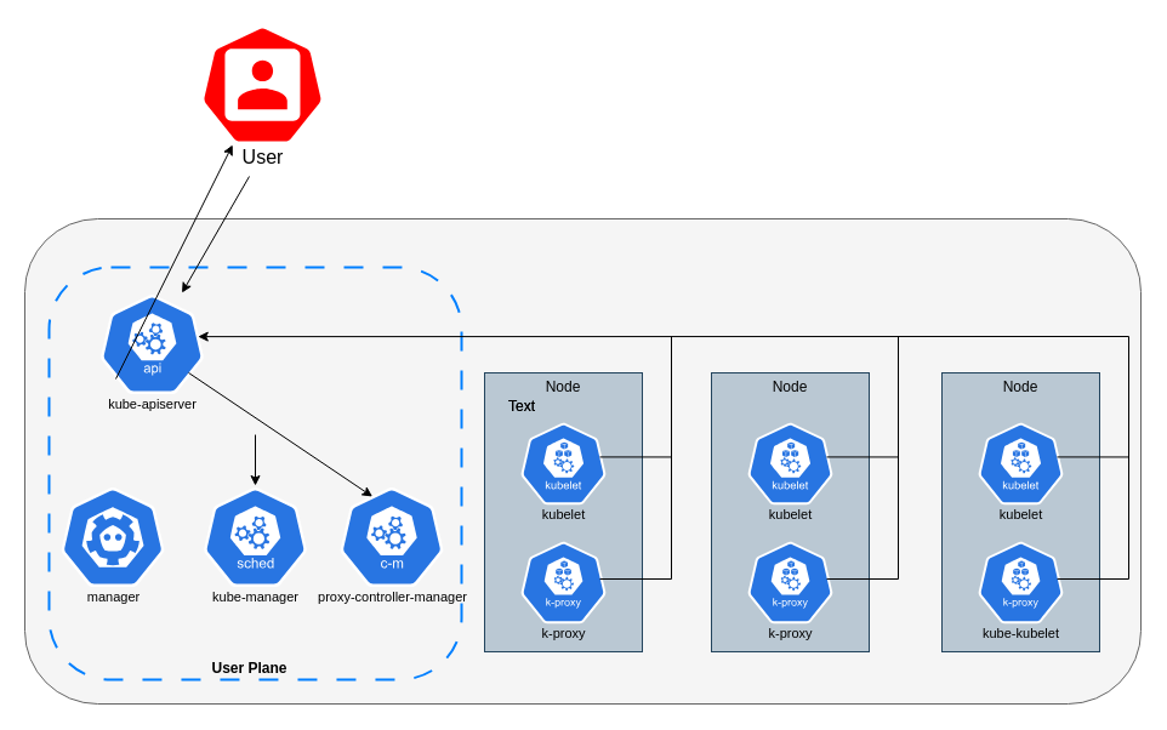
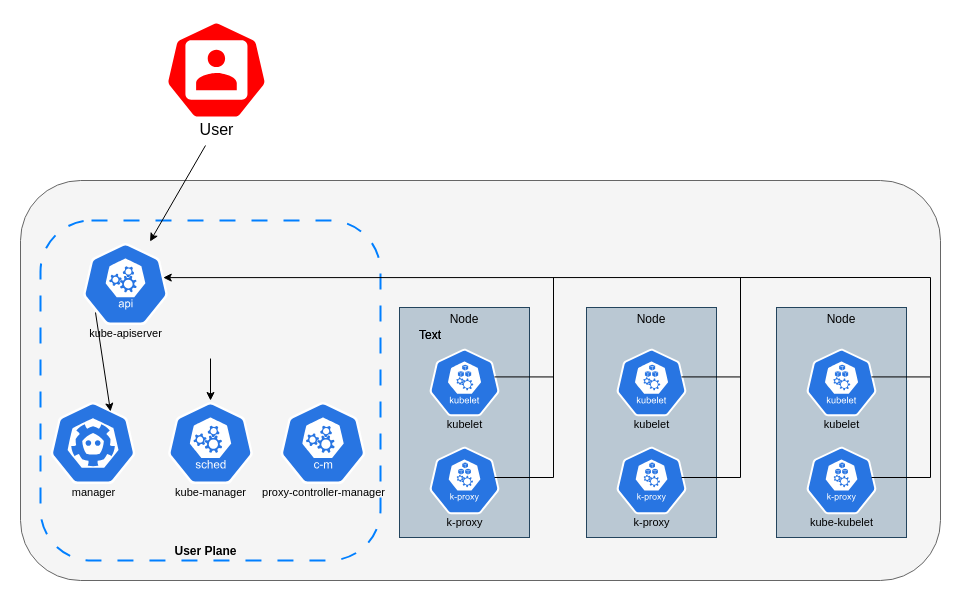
  <mxCell id="0" />
  <mxCell id="1" parent="0" />
  <mxCell id="2" value="" style="rounded=1;whiteSpace=wrap;html=1;strokeColor=#666666;fillColor=#f5f5f5;glass=0;shadow=0;fontColor=#333333;" vertex="1" parent="1"><mxGeometry x="20" y="180" width="920" height="400" as="geometry" /></mxCell>
  <mxCell id="3" value="" style="rounded=1;whiteSpace=wrap;html=1;fillColor=none;fontColor=#333333;strokeColor=#007FFF;dashed=1;dashPattern=8 8;strokeWidth=2;" vertex="1" parent="1"><mxGeometry x="40" y="220" width="340" height="340" as="geometry" /></mxCell>
  <mxCell id="4" value="" style="rounded=0;whiteSpace=wrap;html=1;fillColor=#bac8d3;strokeColor=#23445d;" vertex="1" parent="1"><mxGeometry x="399" y="307" width="130" height="230" as="geometry" /></mxCell>
  <mxCell id="5" value="&lt;font style=&quot;font-size: 11px;&quot;&gt;kube-apiserver&lt;/font&gt;" style="sketch=0;html=1;dashed=0;whitespace=wrap;fillColor=#2875E2;strokeColor=#ffffff;points=[[0.005,0.63,0],[0.1,0.2,0],[0.9,0.2,0],[0.5,0,0],[0.995,0.63,0],[0.72,0.99,0],[0.5,1,0],[0.28,0.99,0]];verticalLabelPosition=bottom;align=center;verticalAlign=top;shape=mxgraph.kubernetes.icon;prIcon=api;spacing=-6;fontSize=13;" vertex="1" parent="1"><mxGeometry x="82.5" y="241" width="85" height="85" as="geometry" /></mxCell>
  <mxCell id="6" value="&lt;font style=&quot;font-size: 11px;&quot;&gt;manager&lt;/font&gt;" style="sketch=0;html=1;dashed=0;whitespace=wrap;fillColor=#2875E2;strokeColor=#ffffff;points=[[0.005,0.63,0],[0.1,0.2,0],[0.9,0.2,0],[0.5,0,0],[0.995,0.63,0],[0.72,0.99,0],[0.5,1,0],[0.28,0.99,0]];verticalLabelPosition=bottom;align=center;verticalAlign=top;shape=mxgraph.kubernetes.icon;prIcon=etcd;fontSize=13;spacing=-6;" vertex="1" parent="1"><mxGeometry x="50" y="400" width="85" height="85" as="geometry" /></mxCell>
  <mxCell id="7" value="&lt;font style=&quot;font-size: 11px;&quot;&gt;kube-manager&lt;/font&gt;" style="sketch=0;html=1;dashed=0;whitespace=wrap;fillColor=#2875E2;strokeColor=#ffffff;points=[[0.005,0.63,0],[0.1,0.2,0],[0.9,0.2,0],[0.5,0,0],[0.995,0.63,0],[0.72,0.99,0],[0.5,1,0],[0.28,0.99,0]];verticalLabelPosition=bottom;align=center;verticalAlign=top;shape=mxgraph.kubernetes.icon;prIcon=sched;fontSize=13;spacing=-6;" vertex="1" parent="1"><mxGeometry x="167.5" y="400" width="85" height="85" as="geometry" /></mxCell>
  <mxCell id="8" value="&lt;font style=&quot;font-size: 11px;&quot;&gt;proxy-controller-manager&lt;/font&gt;" style="sketch=0;html=1;dashed=0;whitespace=wrap;fillColor=#2875E2;strokeColor=#ffffff;points=[[0.005,0.63,0],[0.1,0.2,0],[0.9,0.2,0],[0.5,0,0],[0.995,0.63,0],[0.72,0.99,0],[0.5,1,0],[0.28,0.99,0]];verticalLabelPosition=bottom;align=center;verticalAlign=top;shape=mxgraph.kubernetes.icon;prIcon=c_m;fontSize=13;spacing=-6;" vertex="1" parent="1"><mxGeometry x="280" y="400" width="85" height="85" as="geometry" /></mxCell>
- <mxCell id="9" value="" style="endArrow=classic;html=1;rounded=0;exitX=0.147;exitY=0.835;exitDx=0;exitDy=0;exitPerimeter=0;" edge="1" parent="1" source="5" target="34"><mxGeometry width="50" height="50" relative="1" as="geometry"><mxPoint x="430" y="460" as="sourcePoint" /><mxPoint x="480" y="410" as="targetPoint" /></mxGeometry></mxCell>
+ <mxCell id="9" value="" style="endArrow=classic;html=1;rounded=0;exitX=0.147;exitY=0.835;exitDx=0;exitDy=0;exitPerimeter=0;entryX=0.706;entryY=0.129;entryDx=0;entryDy=0;entryPerimeter=0;" edge="1" parent="1" source="5" target="6"><mxGeometry width="50" height="50" relative="1" as="geometry"><mxPoint x="430" y="460" as="sourcePoint" /><mxPoint x="480" y="410" as="targetPoint" /></mxGeometry></mxCell>
  <mxCell id="10" value="" style="endArrow=classic;html=1;rounded=0;exitX=0.5;exitY=0.406;exitDx=0;exitDy=0;exitPerimeter=0;" edge="1" parent="1" source="3" target="7"><mxGeometry width="50" height="50" relative="1" as="geometry"><mxPoint x="205" y="370" as="sourcePoint" /><mxPoint x="140" y="421" as="targetPoint" /></mxGeometry></mxCell>
- <mxCell id="11" value="" style="endArrow=classic;html=1;rounded=0;exitX=0.853;exitY=0.776;exitDx=0;exitDy=0;exitPerimeter=0;entryX=0.312;entryY=0.106;entryDx=0;entryDy=0;entryPerimeter=0;" edge="1" parent="1" source="5" target="8"><mxGeometry width="50" height="50" relative="1" as="geometry"><mxPoint x="215" y="370" as="sourcePoint" /><mxPoint x="215" y="410" as="targetPoint" /></mxGeometry></mxCell>
  <mxCell id="12" value="Node" style="text;html=1;strokeColor=none;fillColor=none;align=center;verticalAlign=middle;whiteSpace=wrap;rounded=0;" vertex="1" parent="1"><mxGeometry x="434" y="304" width="60" height="30" as="geometry" /></mxCell>
  <mxCell id="13" value="kubelet" style="sketch=0;html=1;dashed=0;whitespace=wrap;fillColor=#2875E2;strokeColor=#ffffff;points=[[0.005,0.63,0],[0.1,0.2,0],[0.9,0.2,0],[0.5,0,0],[0.995,0.63,0],[0.72,0.99,0],[0.5,1,0],[0.28,0.99,0]];verticalLabelPosition=bottom;align=center;verticalAlign=top;shape=mxgraph.kubernetes.icon;prIcon=kubelet;spacing=-4;fontSize=11;" vertex="1" parent="1"><mxGeometry x="429" y="347" width="70" height="70" as="geometry" /></mxCell>
  <mxCell id="14" value="k-proxy" style="sketch=0;html=1;dashed=0;whitespace=wrap;fillColor=#2875E2;strokeColor=#ffffff;points=[[0.005,0.63,0],[0.1,0.2,0],[0.9,0.2,0],[0.5,0,0],[0.995,0.63,0],[0.72,0.99,0],[0.5,1,0],[0.28,0.99,0]];verticalLabelPosition=bottom;align=center;verticalAlign=top;shape=mxgraph.kubernetes.icon;prIcon=k_proxy;fontSize=11;spacing=-4;" vertex="1" parent="1"><mxGeometry x="429" y="445" width="70" height="70" as="geometry" /></mxCell>
  <mxCell id="15" value="" style="endArrow=classic;html=1;rounded=0;exitX=0.5;exitY=1;exitDx=0;exitDy=0;exitPerimeter=0;" edge="1" parent="1" target="5"><mxGeometry width="50" height="50" relative="1" as="geometry"><mxPoint x="205" y="145" as="sourcePoint" /><mxPoint x="340" y="110" as="targetPoint" /></mxGeometry></mxCell>
  <mxCell id="16" value="" style="endArrow=classic;html=1;rounded=0;entryX=0.944;entryY=0.425;entryDx=0;entryDy=0;entryPerimeter=0;" edge="1" parent="1" target="5"><mxGeometry width="50" height="50" relative="1" as="geometry"><mxPoint x="930" y="277" as="sourcePoint" /><mxPoint x="680" y="400" as="targetPoint" /></mxGeometry></mxCell>
  <mxCell id="17" value="" style="endArrow=none;html=1;rounded=0;entryX=0.971;entryY=0.471;entryDx=0;entryDy=0;entryPerimeter=0;" edge="1" parent="1"><mxGeometry width="50" height="50" relative="1" as="geometry"><mxPoint x="553.03" y="376.44" as="sourcePoint" /><mxPoint x="494" y="376.41" as="targetPoint" /></mxGeometry></mxCell>
  <mxCell id="18" value="" style="endArrow=none;html=1;rounded=0;entryX=0.971;entryY=0.471;entryDx=0;entryDy=0;entryPerimeter=0;" edge="1" parent="1"><mxGeometry width="50" height="50" relative="1" as="geometry"><mxPoint x="553" y="477" as="sourcePoint" /><mxPoint x="494" y="477" as="targetPoint" /></mxGeometry></mxCell>
  <mxCell id="19" value="" style="endArrow=none;html=1;rounded=0;" edge="1" parent="1"><mxGeometry width="50" height="50" relative="1" as="geometry"><mxPoint x="553" y="477" as="sourcePoint" /><mxPoint x="553" y="277" as="targetPoint" /></mxGeometry></mxCell>
  <mxCell id="20" value="" style="rounded=0;whiteSpace=wrap;html=1;fillColor=#bac8d3;strokeColor=#23445d;" vertex="1" parent="1"><mxGeometry x="586" y="307" width="130" height="230" as="geometry" /></mxCell>
  <mxCell id="21" value="Node" style="text;html=1;strokeColor=none;fillColor=none;align=center;verticalAlign=middle;whiteSpace=wrap;rounded=0;" vertex="1" parent="1"><mxGeometry x="621" y="304" width="60" height="30" as="geometry" /></mxCell>
  <mxCell id="22" value="kubelet" style="sketch=0;html=1;dashed=0;whitespace=wrap;fillColor=#2875E2;strokeColor=#ffffff;points=[[0.005,0.63,0],[0.1,0.2,0],[0.9,0.2,0],[0.5,0,0],[0.995,0.63,0],[0.72,0.99,0],[0.5,1,0],[0.28,0.99,0]];verticalLabelPosition=bottom;align=center;verticalAlign=top;shape=mxgraph.kubernetes.icon;prIcon=kubelet;spacing=-4;fontSize=11;" vertex="1" parent="1"><mxGeometry x="616" y="347" width="70" height="70" as="geometry" /></mxCell>
  <mxCell id="23" value="k-proxy" style="sketch=0;html=1;dashed=0;whitespace=wrap;fillColor=#2875E2;strokeColor=#ffffff;points=[[0.005,0.63,0],[0.1,0.2,0],[0.9,0.2,0],[0.5,0,0],[0.995,0.63,0],[0.72,0.99,0],[0.5,1,0],[0.28,0.99,0]];verticalLabelPosition=bottom;align=center;verticalAlign=top;shape=mxgraph.kubernetes.icon;prIcon=k_proxy;fontSize=11;spacing=-4;" vertex="1" parent="1"><mxGeometry x="616" y="445" width="70" height="70" as="geometry" /></mxCell>
  <mxCell id="24" value="" style="endArrow=none;html=1;rounded=0;entryX=0.971;entryY=0.471;entryDx=0;entryDy=0;entryPerimeter=0;" edge="1" parent="1"><mxGeometry width="50" height="50" relative="1" as="geometry"><mxPoint x="740.03" y="376.44" as="sourcePoint" /><mxPoint x="681" y="376.41" as="targetPoint" /></mxGeometry></mxCell>
  <mxCell id="25" value="" style="endArrow=none;html=1;rounded=0;entryX=0.971;entryY=0.471;entryDx=0;entryDy=0;entryPerimeter=0;" edge="1" parent="1"><mxGeometry width="50" height="50" relative="1" as="geometry"><mxPoint x="740" y="477" as="sourcePoint" /><mxPoint x="681" y="477" as="targetPoint" /></mxGeometry></mxCell>
  <mxCell id="26" value="" style="endArrow=none;html=1;rounded=0;" edge="1" parent="1"><mxGeometry width="50" height="50" relative="1" as="geometry"><mxPoint x="740" y="477" as="sourcePoint" /><mxPoint x="740" y="277" as="targetPoint" /></mxGeometry></mxCell>
  <mxCell id="27" value="" style="rounded=0;whiteSpace=wrap;html=1;fillColor=#bac8d3;strokeColor=#23445d;" vertex="1" parent="1"><mxGeometry x="776" y="307" width="130" height="230" as="geometry" /></mxCell>
  <mxCell id="28" value="Node" style="text;html=1;strokeColor=none;fillColor=none;align=center;verticalAlign=middle;whiteSpace=wrap;rounded=0;" vertex="1" parent="1"><mxGeometry x="811" y="304" width="60" height="30" as="geometry" /></mxCell>
  <mxCell id="29" value="kubelet" style="sketch=0;html=1;dashed=0;whitespace=wrap;fillColor=#2875E2;strokeColor=#ffffff;points=[[0.005,0.63,0],[0.1,0.2,0],[0.9,0.2,0],[0.5,0,0],[0.995,0.63,0],[0.72,0.99,0],[0.5,1,0],[0.28,0.99,0]];verticalLabelPosition=bottom;align=center;verticalAlign=top;shape=mxgraph.kubernetes.icon;prIcon=kubelet;spacing=-4;fontSize=11;" vertex="1" parent="1"><mxGeometry x="806" y="347" width="70" height="70" as="geometry" /></mxCell>
  <mxCell id="30" value="kube-kubelet" style="sketch=0;html=1;dashed=0;whitespace=wrap;fillColor=#2875E2;strokeColor=#ffffff;points=[[0.005,0.63,0],[0.1,0.2,0],[0.9,0.2,0],[0.5,0,0],[0.995,0.63,0],[0.72,0.99,0],[0.5,1,0],[0.28,0.99,0]];verticalLabelPosition=bottom;align=center;verticalAlign=top;shape=mxgraph.kubernetes.icon;prIcon=k_proxy;fontSize=11;spacing=-4;" vertex="1" parent="1"><mxGeometry x="806" y="445" width="70" height="70" as="geometry" /></mxCell>
  <mxCell id="31" value="" style="endArrow=none;html=1;rounded=0;entryX=0.971;entryY=0.471;entryDx=0;entryDy=0;entryPerimeter=0;" edge="1" parent="1"><mxGeometry width="50" height="50" relative="1" as="geometry"><mxPoint x="930.03" y="376.44" as="sourcePoint" /><mxPoint x="871" y="376.41" as="targetPoint" /></mxGeometry></mxCell>
  <mxCell id="32" value="" style="endArrow=none;html=1;rounded=0;entryX=0.971;entryY=0.471;entryDx=0;entryDy=0;entryPerimeter=0;" edge="1" parent="1"><mxGeometry width="50" height="50" relative="1" as="geometry"><mxPoint x="930" y="477" as="sourcePoint" /><mxPoint x="871" y="477" as="targetPoint" /></mxGeometry></mxCell>
  <mxCell id="33" value="" style="endArrow=none;html=1;rounded=0;" edge="1" parent="1"><mxGeometry width="50" height="50" relative="1" as="geometry"><mxPoint x="930" y="477" as="sourcePoint" /><mxPoint x="930" y="277" as="targetPoint" /></mxGeometry></mxCell>
  <mxCell id="34" value="&lt;font style=&quot;font-size: 16px;&quot;&gt;User&lt;/font&gt;" style="sketch=0;html=1;dashed=0;whitespace=wrap;fillColor=#FF0000;strokeColor=#ffffff;points=[[0.005,0.63,0],[0.1,0.2,0],[0.9,0.2,0],[0.5,0,0],[0.995,0.63,0],[0.72,0.99,0],[0.5,1,0],[0.28,0.99,0]];verticalLabelPosition=bottom;align=center;verticalAlign=top;shape=mxgraph.kubernetes.icon;prIcon=user;spacing=-4;" vertex="1" parent="1"><mxGeometry x="153.44" y="20" width="125" height="99" as="geometry" /></mxCell>
  <mxCell id="35" value="Text" style="text;html=1;strokeColor=none;fillColor=none;align=center;verticalAlign=middle;whiteSpace=wrap;rounded=0;" vertex="1" parent="1"><mxGeometry x="400" y="320" width="60" height="30" as="geometry" /></mxCell>
  <mxCell id="36" value="Text" style="text;html=1;strokeColor=none;fillColor=none;align=center;verticalAlign=middle;whiteSpace=wrap;rounded=0;" vertex="1" parent="1"><mxGeometry x="400" y="320" width="60" height="30" as="geometry" /></mxCell>
  <mxCell id="37" value="&lt;b&gt;User Plane&lt;/b&gt;" style="text;html=1;strokeColor=none;fillColor=none;align=center;verticalAlign=middle;whiteSpace=wrap;rounded=0;" vertex="1" parent="1"><mxGeometry x="146.5" y="536" width="117" height="30" as="geometry" /></mxCell>
